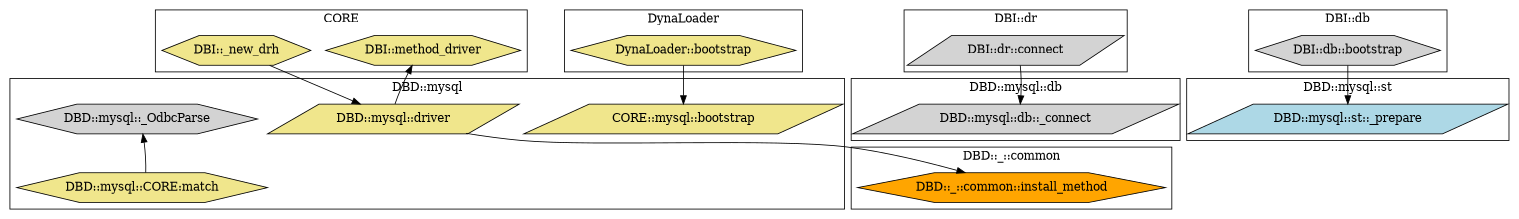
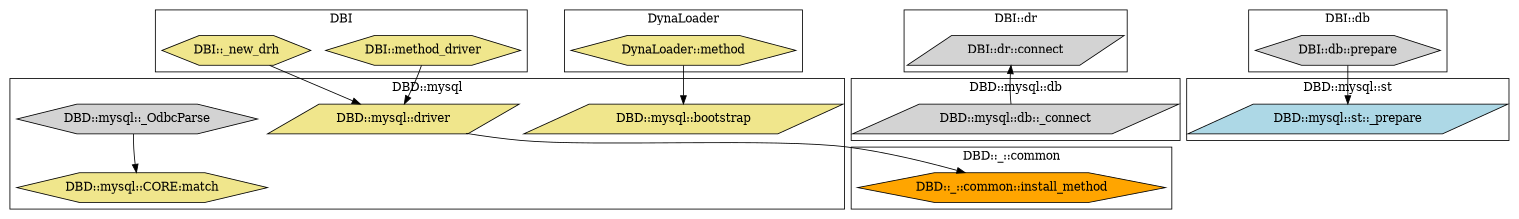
  digraph {
    node [fillcolor=khaki shape=hexagon style=filled]
    n1 [label="DBI::method_driver"]
    "DBI::_new_drh"
-   "DynaLoader::bootstrap"
+   "DynaLoader::bootstrap" [label="DynaLoader::method"]
    "DBD::mysql::_OdbcParse" [fillcolor=lightgrey]
    "DBD::mysql::driver" [shape=parallelogram]
    "DBD::mysql::CORE:match"
-   "DBD::mysql::bootstrap" [shape=parallelogram label="CORE::mysql::bootstrap"]
+   "DBD::mysql::bootstrap" [shape=parallelogram]
    "DBI::dr::connect" [fillcolor=lightgrey shape=parallelogram]
    n9 [fillcolor=lightgrey label="DBD::mysql::db::_connect" shape=parallelogram]
    "DBD::_::common::install_method" [fillcolor=orange]
-   "DBI::db::prepare" [fillcolor=lightgrey label="DBI::db::bootstrap"]
+   "DBI::db::prepare" [fillcolor=lightgrey]
    "DBD::mysql::st::_prepare" [fillcolor=lightblue shape=parallelogram]
    subgraph cluster_1 {
-     label=CORE
+     label=DBI
      n1
      "DBI::_new_drh"
    }
    subgraph cluster_2 {
      label=DynaLoader
      "DynaLoader::bootstrap"
    }
    subgraph cluster_3 {
      label="DBD::mysql"
      "DBD::mysql::_OdbcParse"
      "DBD::mysql::driver"
      "DBD::mysql::CORE:match"
      "DBD::mysql::bootstrap"
    }
    subgraph cluster_4 {
      label="DBI::dr"
      "DBI::dr::connect"
    }
    subgraph cluster_5 {
      label="DBD::mysql::db"
      n9
    }
    subgraph cluster_6 {
      label="DBD::_::common"
      "DBD::_::common::install_method"
    }
    subgraph cluster_7 {
      label="DBI::db"
      "DBI::db::prepare"
    }
    subgraph cluster_8 {
      label="DBD::mysql::st"
      "DBD::mysql::st::_prepare"
    }
-   "DBD::mysql::driver" -> n1
+   n1 -> "DBD::mysql::driver"
    "DBI::_new_drh" -> "DBD::mysql::driver"
    "DynaLoader::bootstrap" -> "DBD::mysql::bootstrap"
-   "DBD::mysql::CORE:match" -> "DBD::mysql::_OdbcParse"
+   "DBD::mysql::_OdbcParse" -> "DBD::mysql::CORE:match"
    "DBD::mysql::driver" -> "DBD::_::common::install_method"
-   "DBI::dr::connect" -> n9
+   n9 -> "DBI::dr::connect"
    "DBI::db::prepare" -> "DBD::mysql::st::_prepare"
  }
